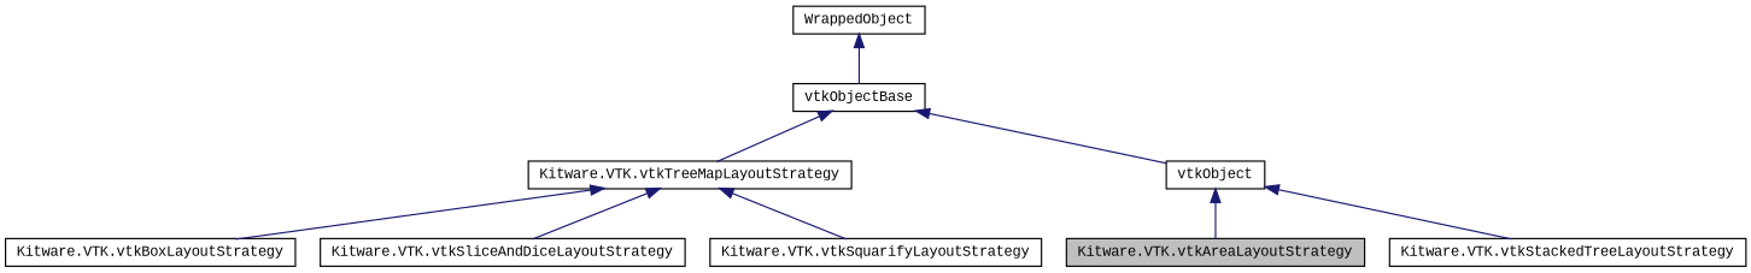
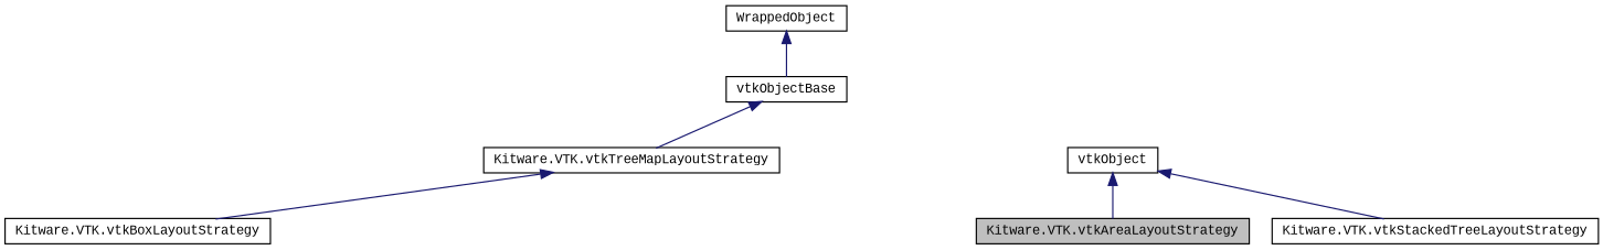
  digraph {
    fontname="Liberation Mono"
    rankdir=TB
    node [color=black fontname="Liberation Mono" fontsize=10 shape=record]
    edge [color=midnightblue dir=back fontname="Liberation Mono" fontsize=10 labelfontname=FreeSans labelfontsize=10 style=solid]
    n1 [fillcolor=grey75 fontcolor=black height=0.2 label="Kitware.VTK.vtkAreaLayoutStrategy" style=filled width=0.4]
    n2 [height=0.2 label="Kitware.VTK.vtkStackedTreeLayoutStrategy" width=0.4]
    n3 [height=0.2 label="Kitware.VTK.vtkTreeMapLayoutStrategy" width=0.4]
    n4 [height=0.2 label="Kitware.VTK.vtkBoxLayoutStrategy" width=0.4]
-   n5 [height=0.2 label="Kitware.VTK.vtkSliceAndDiceLayoutStrategy" width=0.4]
-   n6 [height=0.2 label="Kitware.VTK.vtkSquarifyLayoutStrategy" width=0.4]
    n7 [height=0.2 label=vtkObject width=0.4]
    n8 [height=0.2 label=vtkObjectBase width=0.4]
    n9 [height=0.2 label=WrappedObject width=0.4]
    n3 -> n4
-   n3 -> n5
-   n3 -> n6
    n7 -> n1
    n7 -> n2
    n8 -> n3
-   n8 -> n7
    n9 -> n8
  }
